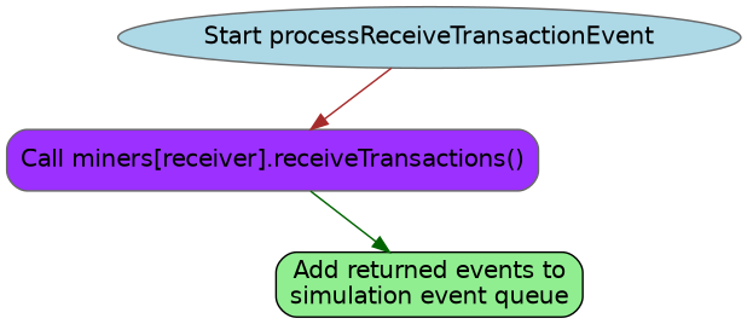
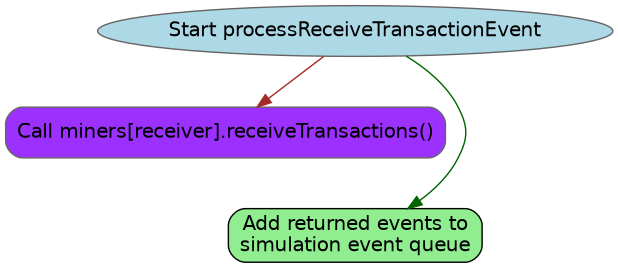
  digraph {
    rankdir=TB
    node [color=gray40 fontname=Helvetica shape=box style="filled,rounded"]
    n1 [fillcolor=lightblue label="Start processReceiveTransactionEvent" shape=ellipse]
    n2 [fillcolor=purple1 label="Call miners[receiver].receiveTransactions()"]
    n3 [color=black fillcolor=lightgreen label="Add returned events to\nsimulation event queue"]
    n1 -> n2 [color=brown]
-   n2 -> n3 [color=darkgreen]
+   n1 -> n3 [color=darkgreen]
  }
